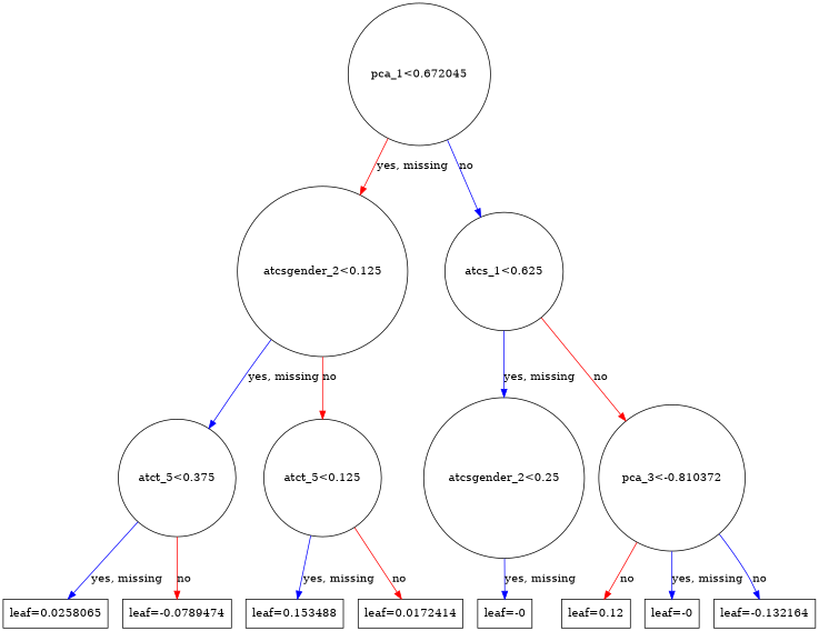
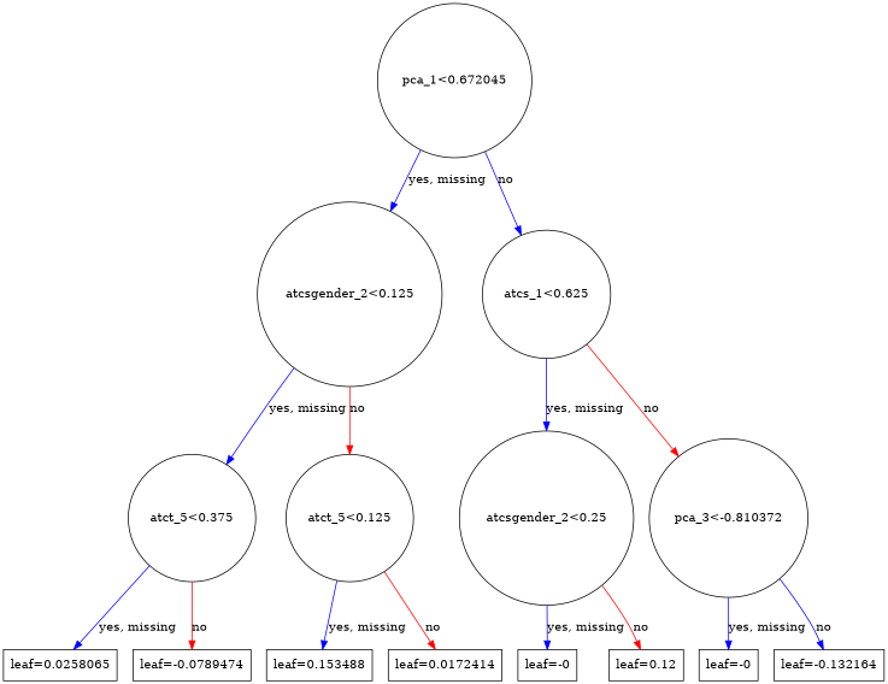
  digraph {
    rankdir=TB
    node [shape=box]
    edge [color="#0000FF"]
    n1 [label="pca_1<0.672045" shape=circle]
    n2 [label="atcsgender_2<0.125" shape=circle]
    n3 [label="atcs_1<0.625" shape=circle]
    n4 [label="atct_5<0.375" shape=circle]
    n5 [label="atct_5<0.125" shape=circle]
    n6 [label="atcsgender_2<0.25" shape=circle]
    n7 [label="pca_3<-0.810372" shape=circle]
    n8 [label="leaf=0.0258065"]
    n9 [label="leaf=-0.0789474"]
    n10 [label="leaf=0.153488"]
    n11 [label="leaf=0.0172414"]
    n12 [label="leaf=-0"]
    n13 [label="leaf=0.12"]
    n14 [label="leaf=-0"]
    n15 [label="leaf=-0.132164"]
-   n1 -> n2 [color="#FF0000" label="yes, missing"]
+   n1 -> n2 [label="yes, missing"]
    n1 -> n3 [label=no]
    n2 -> n4 [label="yes, missing"]
    n2 -> n5 [color="#FF0000" label=no]
    n3 -> n6 [label="yes, missing"]
    n3 -> n7 [color="#FF0000" label=no]
    n4 -> n8 [label="yes, missing"]
    n4 -> n9 [color="#FF0000" label=no]
    n5 -> n10 [label="yes, missing"]
    n5 -> n11 [color="#FF0000" label=no]
    n6 -> n12 [label="yes, missing"]
-   n7 -> n13 [color="#FF0000" label=no]
+   n6 -> n13 [color="#FF0000" label=no]
    n7 -> n14 [label="yes, missing"]
    n7 -> n15 [label=no]
  }
